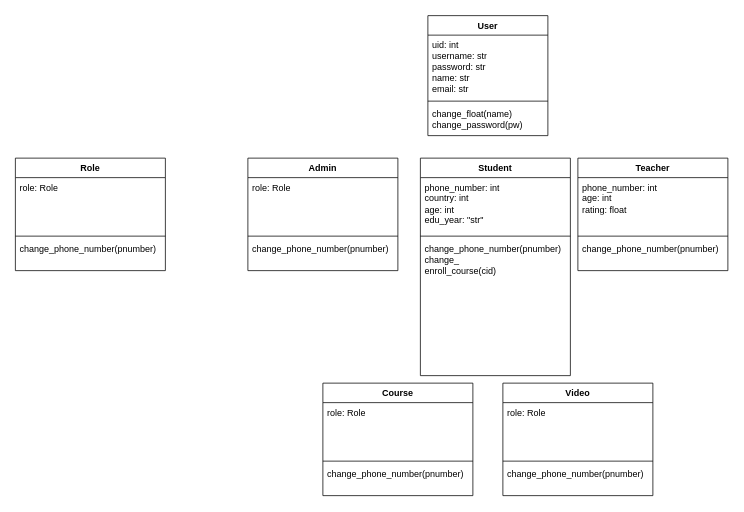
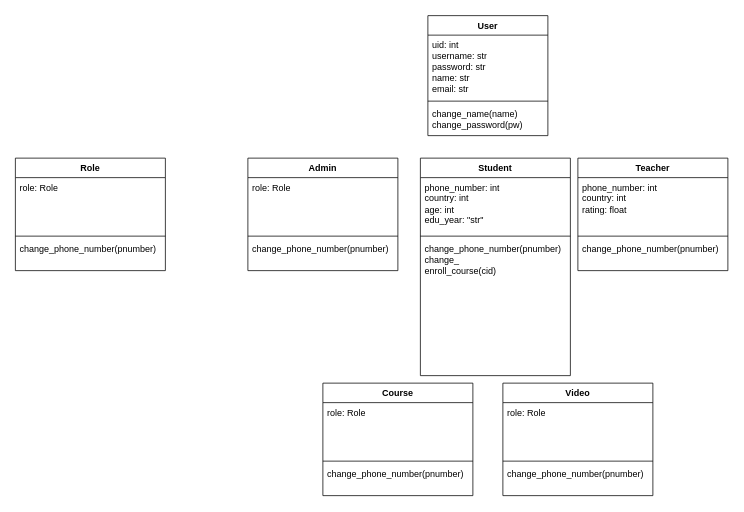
  <mxCell id="0" />
  <mxCell id="1" parent="0" />
  <mxCell id="2" value="User" style="swimlane;fontStyle=1;align=center;verticalAlign=top;childLayout=stackLayout;horizontal=1;startSize=26;horizontalStack=0;resizeParent=1;resizeParentMax=0;resizeLast=0;collapsible=1;marginBottom=0;whiteSpace=wrap;html=1;" vertex="1" parent="1"><mxGeometry x="570" y="20" width="160" height="160" as="geometry" /></mxCell>
  <mxCell id="3" value="uid: int&lt;div&gt;username: str&lt;/div&gt;&lt;div&gt;password: str&lt;/div&gt;&lt;div&gt;name: str&lt;/div&gt;&lt;div&gt;email: str&lt;/div&gt;" style="text;strokeColor=none;fillColor=none;align=left;verticalAlign=top;spacingLeft=4;spacingRight=4;overflow=hidden;rotatable=0;points=[[0,0.5],[1,0.5]];portConstraint=eastwest;whiteSpace=wrap;html=1;" vertex="1" parent="2"><mxGeometry y="26" width="160" height="84" as="geometry" /></mxCell>
  <mxCell id="4" value="" style="line;strokeWidth=1;fillColor=none;align=left;verticalAlign=middle;spacingTop=-1;spacingLeft=3;spacingRight=3;rotatable=0;labelPosition=right;points=[];portConstraint=eastwest;strokeColor=inherit;" vertex="1" parent="2"><mxGeometry y="110" width="160" height="8" as="geometry" /></mxCell>
- <mxCell id="5" value="&lt;div&gt;change_float(name)&lt;/div&gt;change_password(pw)&lt;div&gt;&lt;br&gt;&lt;/div&gt;" style="text;strokeColor=none;fillColor=none;align=left;verticalAlign=top;spacingLeft=4;spacingRight=4;overflow=hidden;rotatable=0;points=[[0,0.5],[1,0.5]];portConstraint=eastwest;whiteSpace=wrap;html=1;" vertex="1" parent="2"><mxGeometry y="118" width="160" height="42" as="geometry" /></mxCell>
+ <mxCell id="5" value="&lt;div&gt;change_name(name)&lt;/div&gt;change_password(pw)&lt;div&gt;&lt;br&gt;&lt;/div&gt;" style="text;strokeColor=none;fillColor=none;align=left;verticalAlign=top;spacingLeft=4;spacingRight=4;overflow=hidden;rotatable=0;points=[[0,0.5],[1,0.5]];portConstraint=eastwest;whiteSpace=wrap;html=1;" vertex="1" parent="2"><mxGeometry y="118" width="160" height="42" as="geometry" /></mxCell>
  <mxCell id="6" value="Student" style="swimlane;fontStyle=1;align=center;verticalAlign=top;childLayout=stackLayout;horizontal=1;startSize=26;horizontalStack=0;resizeParent=1;resizeParentMax=0;resizeLast=0;collapsible=1;marginBottom=0;whiteSpace=wrap;html=1;" vertex="1" parent="1"><mxGeometry x="560" y="210" width="200" height="290" as="geometry" /></mxCell>
  <mxCell id="7" value="phone_number: int&lt;div&gt;country: int&lt;/div&gt;&lt;div&gt;age: int&lt;/div&gt;&lt;div&gt;edu_year: &quot;str&quot;&lt;br&gt;&lt;/div&gt;" style="text;strokeColor=none;fillColor=none;align=left;verticalAlign=top;spacingLeft=4;spacingRight=4;overflow=hidden;rotatable=0;points=[[0,0.5],[1,0.5]];portConstraint=eastwest;whiteSpace=wrap;html=1;" vertex="1" parent="6"><mxGeometry y="26" width="200" height="74" as="geometry" /></mxCell>
  <mxCell id="8" value="" style="line;strokeWidth=1;fillColor=none;align=left;verticalAlign=middle;spacingTop=-1;spacingLeft=3;spacingRight=3;rotatable=0;labelPosition=right;points=[];portConstraint=eastwest;strokeColor=inherit;" vertex="1" parent="6"><mxGeometry y="100" width="200" height="8" as="geometry" /></mxCell>
  <mxCell id="9" value="&lt;div&gt;change_phone_number(pnumber)&lt;/div&gt;&lt;div&gt;change_&lt;/div&gt;&lt;div&gt;enroll_course(cid)&lt;/div&gt;" style="text;strokeColor=none;fillColor=none;align=left;verticalAlign=top;spacingLeft=4;spacingRight=4;overflow=hidden;rotatable=0;points=[[0,0.5],[1,0.5]];portConstraint=eastwest;whiteSpace=wrap;html=1;glass=0;rounded=0;shadow=0;" vertex="1" parent="6"><mxGeometry y="108" width="200" height="182" as="geometry" /></mxCell>
  <mxCell id="10" value="Teacher" style="swimlane;fontStyle=1;align=center;verticalAlign=top;childLayout=stackLayout;horizontal=1;startSize=26;horizontalStack=0;resizeParent=1;resizeParentMax=0;resizeLast=0;collapsible=1;marginBottom=0;whiteSpace=wrap;html=1;" vertex="1" parent="1"><mxGeometry x="770" y="210" width="200" height="150" as="geometry" /></mxCell>
- <mxCell id="11" value="phone_number: int&lt;div&gt;age: int&lt;/div&gt;&lt;div&gt;rating: float&lt;/div&gt;" style="text;strokeColor=none;fillColor=none;align=left;verticalAlign=top;spacingLeft=4;spacingRight=4;overflow=hidden;rotatable=0;points=[[0,0.5],[1,0.5]];portConstraint=eastwest;whiteSpace=wrap;html=1;" vertex="1" parent="10"><mxGeometry y="26" width="200" height="74" as="geometry" /></mxCell>
+ <mxCell id="11" value="phone_number: int&lt;div&gt;country: int&lt;/div&gt;&lt;div&gt;rating: float&lt;/div&gt;" style="text;strokeColor=none;fillColor=none;align=left;verticalAlign=top;spacingLeft=4;spacingRight=4;overflow=hidden;rotatable=0;points=[[0,0.5],[1,0.5]];portConstraint=eastwest;whiteSpace=wrap;html=1;" vertex="1" parent="10"><mxGeometry y="26" width="200" height="74" as="geometry" /></mxCell>
  <mxCell id="12" value="" style="line;strokeWidth=1;fillColor=none;align=left;verticalAlign=middle;spacingTop=-1;spacingLeft=3;spacingRight=3;rotatable=0;labelPosition=right;points=[];portConstraint=eastwest;strokeColor=inherit;" vertex="1" parent="10"><mxGeometry y="100" width="200" height="8" as="geometry" /></mxCell>
  <mxCell id="13" value="&lt;div&gt;change_phone_number(pnumber)&lt;/div&gt;" style="text;strokeColor=none;fillColor=none;align=left;verticalAlign=top;spacingLeft=4;spacingRight=4;overflow=hidden;rotatable=0;points=[[0,0.5],[1,0.5]];portConstraint=eastwest;whiteSpace=wrap;html=1;glass=0;rounded=0;shadow=0;" vertex="1" parent="10"><mxGeometry y="108" width="200" height="42" as="geometry" /></mxCell>
  <mxCell id="14" value="&lt;div&gt;Admin&lt;/div&gt;" style="swimlane;fontStyle=1;align=center;verticalAlign=top;childLayout=stackLayout;horizontal=1;startSize=26;horizontalStack=0;resizeParent=1;resizeParentMax=0;resizeLast=0;collapsible=1;marginBottom=0;whiteSpace=wrap;html=1;" vertex="1" parent="1"><mxGeometry x="330" y="210" width="200" height="150" as="geometry" /></mxCell>
  <mxCell id="15" value="&lt;div&gt;role: Role&lt;/div&gt;" style="text;strokeColor=none;fillColor=none;align=left;verticalAlign=top;spacingLeft=4;spacingRight=4;overflow=hidden;rotatable=0;points=[[0,0.5],[1,0.5]];portConstraint=eastwest;whiteSpace=wrap;html=1;" vertex="1" parent="14"><mxGeometry y="26" width="200" height="74" as="geometry" /></mxCell>
  <mxCell id="16" value="" style="line;strokeWidth=1;fillColor=none;align=left;verticalAlign=middle;spacingTop=-1;spacingLeft=3;spacingRight=3;rotatable=0;labelPosition=right;points=[];portConstraint=eastwest;strokeColor=inherit;" vertex="1" parent="14"><mxGeometry y="100" width="200" height="8" as="geometry" /></mxCell>
  <mxCell id="17" value="&lt;div&gt;change_phone_number(pnumber)&lt;/div&gt;" style="text;strokeColor=none;fillColor=none;align=left;verticalAlign=top;spacingLeft=4;spacingRight=4;overflow=hidden;rotatable=0;points=[[0,0.5],[1,0.5]];portConstraint=eastwest;whiteSpace=wrap;html=1;glass=0;rounded=0;shadow=0;" vertex="1" parent="14"><mxGeometry y="108" width="200" height="42" as="geometry" /></mxCell>
  <mxCell id="18" value="&lt;div&gt;Role&lt;/div&gt;" style="swimlane;fontStyle=1;align=center;verticalAlign=top;childLayout=stackLayout;horizontal=1;startSize=26;horizontalStack=0;resizeParent=1;resizeParentMax=0;resizeLast=0;collapsible=1;marginBottom=0;whiteSpace=wrap;html=1;" vertex="1" parent="1"><mxGeometry x="20" y="210" width="200" height="150" as="geometry" /></mxCell>
  <mxCell id="19" value="&lt;div&gt;role: Role&lt;/div&gt;" style="text;strokeColor=none;fillColor=none;align=left;verticalAlign=top;spacingLeft=4;spacingRight=4;overflow=hidden;rotatable=0;points=[[0,0.5],[1,0.5]];portConstraint=eastwest;whiteSpace=wrap;html=1;" vertex="1" parent="18"><mxGeometry y="26" width="200" height="74" as="geometry" /></mxCell>
  <mxCell id="20" value="" style="line;strokeWidth=1;fillColor=none;align=left;verticalAlign=middle;spacingTop=-1;spacingLeft=3;spacingRight=3;rotatable=0;labelPosition=right;points=[];portConstraint=eastwest;strokeColor=inherit;" vertex="1" parent="18"><mxGeometry y="100" width="200" height="8" as="geometry" /></mxCell>
  <mxCell id="21" value="&lt;div&gt;change_phone_number(pnumber)&lt;/div&gt;" style="text;strokeColor=none;fillColor=none;align=left;verticalAlign=top;spacingLeft=4;spacingRight=4;overflow=hidden;rotatable=0;points=[[0,0.5],[1,0.5]];portConstraint=eastwest;whiteSpace=wrap;html=1;glass=0;rounded=0;shadow=0;" vertex="1" parent="18"><mxGeometry y="108" width="200" height="42" as="geometry" /></mxCell>
  <mxCell id="22" value="&lt;div&gt;Course&lt;/div&gt;" style="swimlane;fontStyle=1;align=center;verticalAlign=top;childLayout=stackLayout;horizontal=1;startSize=26;horizontalStack=0;resizeParent=1;resizeParentMax=0;resizeLast=0;collapsible=1;marginBottom=0;whiteSpace=wrap;html=1;" vertex="1" parent="1"><mxGeometry x="430" y="510" width="200" height="150" as="geometry" /></mxCell>
  <mxCell id="23" value="&lt;div&gt;role: Role&lt;/div&gt;" style="text;strokeColor=none;fillColor=none;align=left;verticalAlign=top;spacingLeft=4;spacingRight=4;overflow=hidden;rotatable=0;points=[[0,0.5],[1,0.5]];portConstraint=eastwest;whiteSpace=wrap;html=1;" vertex="1" parent="22"><mxGeometry y="26" width="200" height="74" as="geometry" /></mxCell>
  <mxCell id="24" value="" style="line;strokeWidth=1;fillColor=none;align=left;verticalAlign=middle;spacingTop=-1;spacingLeft=3;spacingRight=3;rotatable=0;labelPosition=right;points=[];portConstraint=eastwest;strokeColor=inherit;" vertex="1" parent="22"><mxGeometry y="100" width="200" height="8" as="geometry" /></mxCell>
  <mxCell id="25" value="&lt;div&gt;change_phone_number(pnumber)&lt;/div&gt;" style="text;strokeColor=none;fillColor=none;align=left;verticalAlign=top;spacingLeft=4;spacingRight=4;overflow=hidden;rotatable=0;points=[[0,0.5],[1,0.5]];portConstraint=eastwest;whiteSpace=wrap;html=1;glass=0;rounded=0;shadow=0;" vertex="1" parent="22"><mxGeometry y="108" width="200" height="42" as="geometry" /></mxCell>
  <mxCell id="26" value="&lt;div&gt;Video&lt;/div&gt;" style="swimlane;fontStyle=1;align=center;verticalAlign=top;childLayout=stackLayout;horizontal=1;startSize=26;horizontalStack=0;resizeParent=1;resizeParentMax=0;resizeLast=0;collapsible=1;marginBottom=0;whiteSpace=wrap;html=1;" vertex="1" parent="1"><mxGeometry x="670" y="510" width="200" height="150" as="geometry" /></mxCell>
  <mxCell id="27" value="&lt;div&gt;role: Role&lt;/div&gt;" style="text;strokeColor=none;fillColor=none;align=left;verticalAlign=top;spacingLeft=4;spacingRight=4;overflow=hidden;rotatable=0;points=[[0,0.5],[1,0.5]];portConstraint=eastwest;whiteSpace=wrap;html=1;" vertex="1" parent="26"><mxGeometry y="26" width="200" height="74" as="geometry" /></mxCell>
  <mxCell id="28" value="" style="line;strokeWidth=1;fillColor=none;align=left;verticalAlign=middle;spacingTop=-1;spacingLeft=3;spacingRight=3;rotatable=0;labelPosition=right;points=[];portConstraint=eastwest;strokeColor=inherit;" vertex="1" parent="26"><mxGeometry y="100" width="200" height="8" as="geometry" /></mxCell>
  <mxCell id="29" value="&lt;div&gt;change_phone_number(pnumber)&lt;/div&gt;" style="text;strokeColor=none;fillColor=none;align=left;verticalAlign=top;spacingLeft=4;spacingRight=4;overflow=hidden;rotatable=0;points=[[0,0.5],[1,0.5]];portConstraint=eastwest;whiteSpace=wrap;html=1;glass=0;rounded=0;shadow=0;" vertex="1" parent="26"><mxGeometry y="108" width="200" height="42" as="geometry" /></mxCell>
